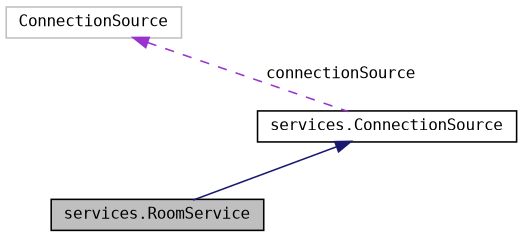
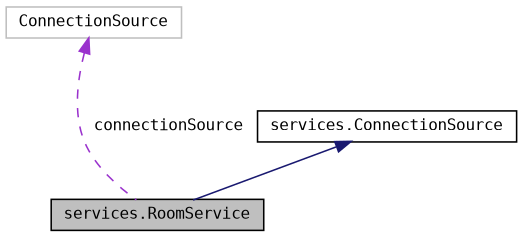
  digraph {
    fontname="DejaVu Sans Mono"
    node [color=black fillcolor=white fontname="DejaVu Sans Mono" fontsize=10 shape=record style=filled]
    edge [dir=back fontname="DejaVu Sans Mono" fontsize=10 labelfontname=Helvetica labelfontsize=10]
    n1 [fillcolor=grey75 fontcolor=black height=0.2 label="services.RoomService" width=0.4]
    n2 [height=0.2 label="services.ConnectionSource" width=0.4]
    n3 [color=grey75 height=0.2 label=ConnectionSource width=0.4]
    n2 -> n1 [color=midnightblue style=solid]
-   n3 -> n2 [color=darkorchid3 label=" connectionSource" style=dashed]
+   n3 -> n1 [color=darkorchid3 label=" connectionSource" style=dashed]
  }
